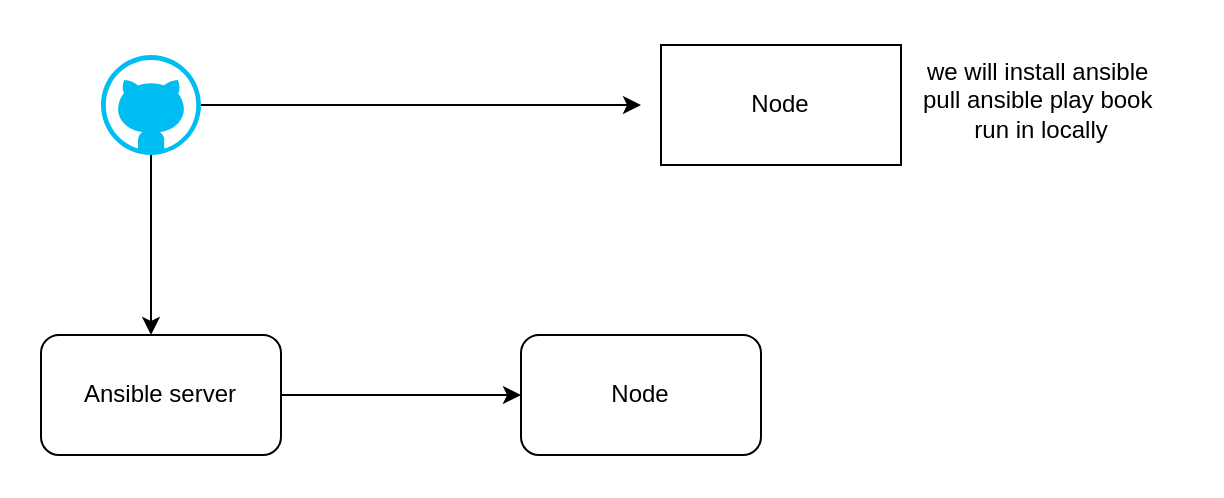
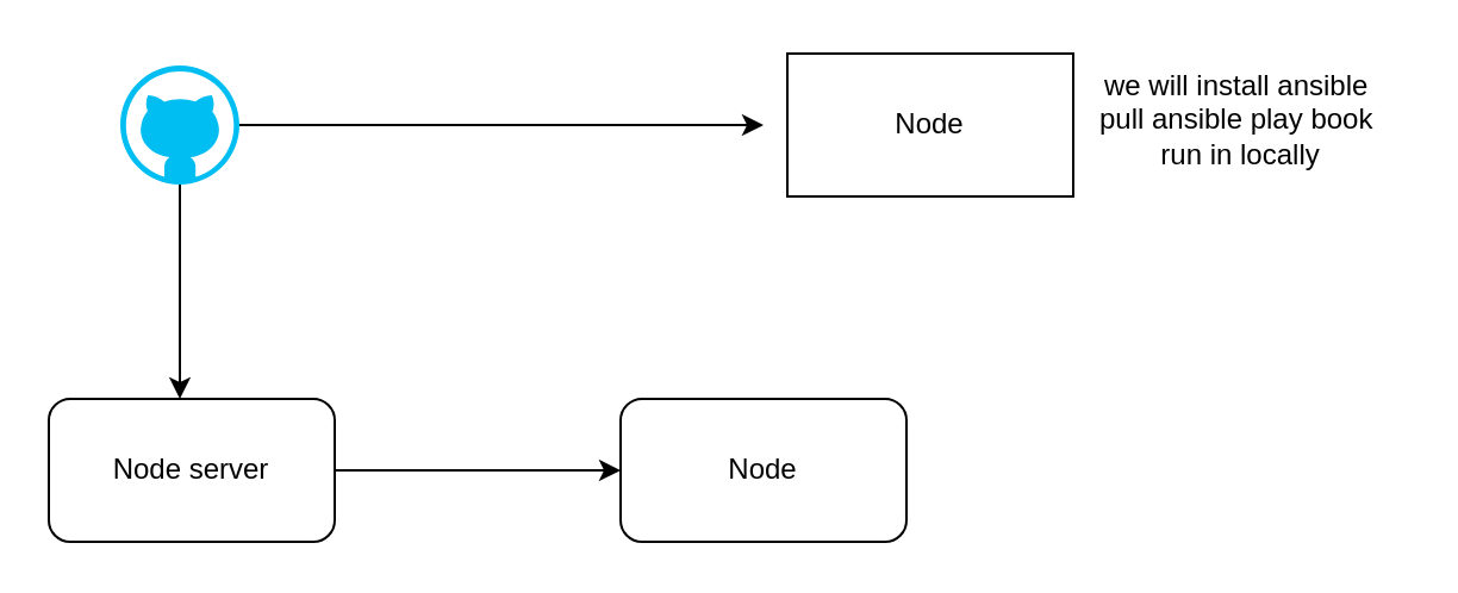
  <mxCell id="0" />
  <mxCell id="1" parent="0" />
  <mxCell id="2" style="edgeStyle=orthogonalEdgeStyle;rounded=0;orthogonalLoop=1;jettySize=auto;html=1;entryX=0;entryY=0.5;entryDx=0;entryDy=0;" edge="1" parent="1" source="3" target="4"><mxGeometry relative="1" as="geometry" /></mxCell>
- <mxCell id="3" value="Ansible server" style="rounded=1;whiteSpace=wrap;html=1;" vertex="1" parent="1"><mxGeometry x="20" y="167" width="120" height="60" as="geometry" /></mxCell>
+ <mxCell id="3" value="Node server" style="rounded=1;whiteSpace=wrap;html=1;" vertex="1" parent="1"><mxGeometry x="20" y="167" width="120" height="60" as="geometry" /></mxCell>
  <mxCell id="4" value="Node" style="rounded=1;whiteSpace=wrap;html=1;" vertex="1" parent="1"><mxGeometry x="260" y="167" width="120" height="60" as="geometry" /></mxCell>
  <mxCell id="5" value="" style="edgeStyle=orthogonalEdgeStyle;rounded=0;orthogonalLoop=1;jettySize=auto;html=1;" edge="1" parent="1" source="7" target="3"><mxGeometry relative="1" as="geometry"><Array as="points"><mxPoint x="75" y="147" /><mxPoint x="75" y="147" /></Array></mxGeometry></mxCell>
  <mxCell id="6" style="edgeStyle=orthogonalEdgeStyle;rounded=0;orthogonalLoop=1;jettySize=auto;html=1;" edge="1" parent="1" source="7"><mxGeometry relative="1" as="geometry"><mxPoint x="320" y="52" as="targetPoint" /></mxGeometry></mxCell>
  <mxCell id="7" value="" style="verticalLabelPosition=bottom;html=1;verticalAlign=top;align=center;strokeColor=none;fillColor=#00BEF2;shape=mxgraph.azure.github_code;pointerEvents=1;" vertex="1" parent="1"><mxGeometry x="50" y="27" width="50" height="50" as="geometry" /></mxCell>
  <mxCell id="8" value="Node" style="rounded=0;whiteSpace=wrap;html=1;" vertex="1" parent="1"><mxGeometry x="330" y="22" width="120" height="60" as="geometry" /></mxCell>
  <mxCell id="9" value="we will install ansible&amp;nbsp;&lt;div&gt;pull ansible play book&amp;nbsp;&lt;/div&gt;&lt;div&gt;run in locally&lt;/div&gt;" style="text;html=1;align=center;verticalAlign=middle;resizable=0;points=[];autosize=1;strokeColor=none;fillColor=none;" vertex="1" parent="1"><mxGeometry x="450" y="20" width="140" height="60" as="geometry" /></mxCell>
